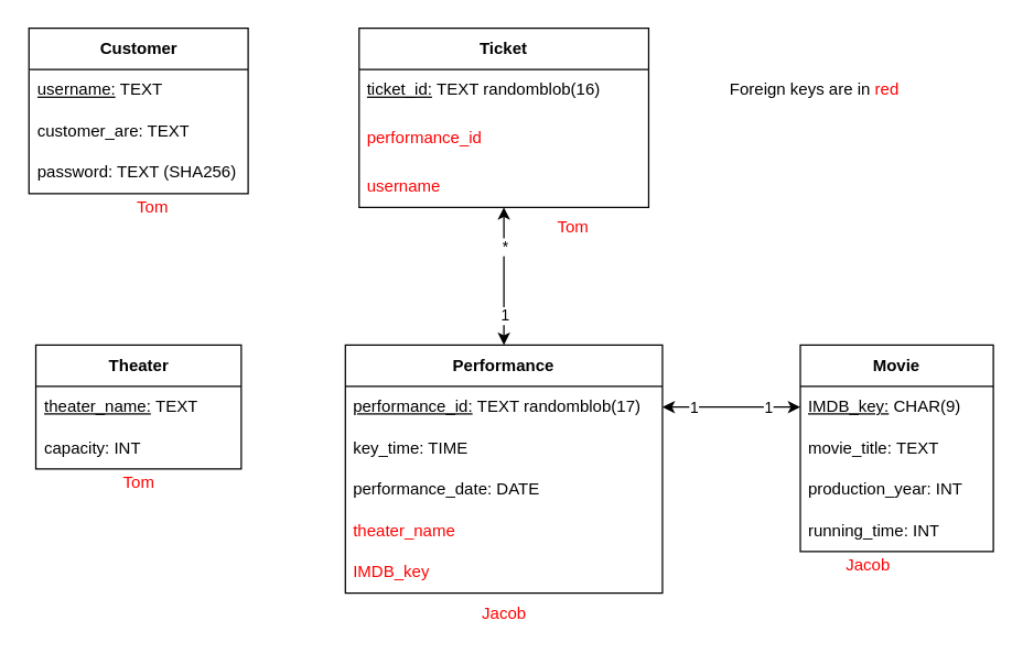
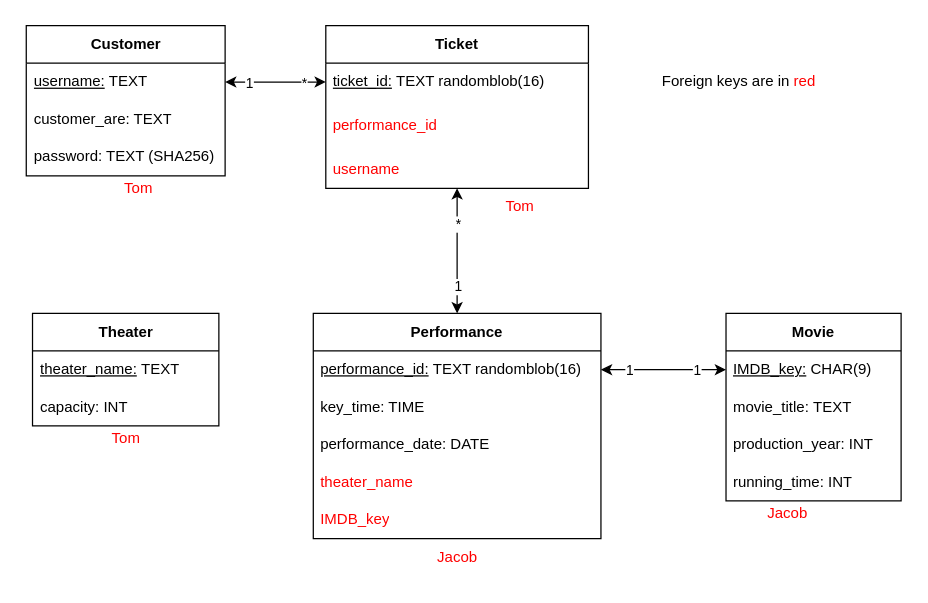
  <mxCell id="0" />
  <mxCell id="1" parent="0" />
  <mxCell id="2" value="Theater" style="swimlane;fontStyle=1;childLayout=stackLayout;horizontal=1;startSize=30;horizontalStack=0;resizeParent=1;resizeParentMax=0;resizeLast=0;collapsible=1;marginBottom=0;whiteSpace=wrap;html=1;" parent="1" vertex="1"><mxGeometry x="25.5" y="250" width="149" height="90" as="geometry" /></mxCell>
  <mxCell id="3" value="&lt;u&gt;theater_name:&lt;/u&gt;&amp;nbsp;TEXT" style="text;strokeColor=none;fillColor=none;align=left;verticalAlign=middle;spacingLeft=4;spacingRight=4;overflow=hidden;points=[[0,0.5],[1,0.5]];portConstraint=eastwest;rotatable=0;whiteSpace=wrap;html=1;" parent="2" vertex="1"><mxGeometry y="30" width="149" height="30" as="geometry" /></mxCell>
  <mxCell id="4" value="capacity: INT" style="text;strokeColor=none;fillColor=none;align=left;verticalAlign=middle;spacingLeft=4;spacingRight=4;overflow=hidden;points=[[0,0.5],[1,0.5]];portConstraint=eastwest;rotatable=0;whiteSpace=wrap;html=1;" parent="2" vertex="1"><mxGeometry y="60" width="149" height="30" as="geometry" /></mxCell>
  <mxCell id="5" value="Movie" style="swimlane;fontStyle=1;childLayout=stackLayout;horizontal=1;startSize=30;horizontalStack=0;resizeParent=1;resizeParentMax=0;resizeLast=0;collapsible=1;marginBottom=0;whiteSpace=wrap;html=1;" parent="1" vertex="1"><mxGeometry x="580" y="250" width="140" height="150" as="geometry" /></mxCell>
  <mxCell id="6" value="&lt;u&gt;IMDB_key:&lt;/u&gt; CHAR(9)" style="text;strokeColor=none;fillColor=none;align=left;verticalAlign=middle;spacingLeft=4;spacingRight=4;overflow=hidden;points=[[0,0.5],[1,0.5]];portConstraint=eastwest;rotatable=0;whiteSpace=wrap;html=1;" parent="5" vertex="1"><mxGeometry y="30" width="140" height="30" as="geometry" /></mxCell>
  <mxCell id="7" value="movie_title:&amp;nbsp;TEXT" style="text;strokeColor=none;fillColor=none;align=left;verticalAlign=middle;spacingLeft=4;spacingRight=4;overflow=hidden;points=[[0,0.5],[1,0.5]];portConstraint=eastwest;rotatable=0;whiteSpace=wrap;html=1;" parent="5" vertex="1"><mxGeometry y="60" width="140" height="30" as="geometry" /></mxCell>
  <mxCell id="8" value="production_year: INT" style="text;strokeColor=none;fillColor=none;align=left;verticalAlign=middle;spacingLeft=4;spacingRight=4;overflow=hidden;points=[[0,0.5],[1,0.5]];portConstraint=eastwest;rotatable=0;whiteSpace=wrap;html=1;" parent="5" vertex="1"><mxGeometry y="90" width="140" height="30" as="geometry" /></mxCell>
  <mxCell id="9" value="running_time: INT" style="text;strokeColor=none;fillColor=none;align=left;verticalAlign=middle;spacingLeft=4;spacingRight=4;overflow=hidden;points=[[0,0.5],[1,0.5]];portConstraint=eastwest;rotatable=0;whiteSpace=wrap;html=1;" parent="5" vertex="1"><mxGeometry y="120" width="140" height="30" as="geometry" /></mxCell>
  <mxCell id="10" value="Performance" style="swimlane;fontStyle=1;childLayout=stackLayout;horizontal=1;startSize=30;horizontalStack=0;resizeParent=1;resizeParentMax=0;resizeLast=0;collapsible=1;marginBottom=0;whiteSpace=wrap;html=1;" parent="1" vertex="1"><mxGeometry x="250" y="250" width="230" height="180" as="geometry" /></mxCell>
- <mxCell id="11" value="&lt;u&gt;performance_id:&lt;/u&gt;&amp;nbsp;TEXT randomblob(17)" style="text;strokeColor=none;fillColor=none;align=left;verticalAlign=middle;spacingLeft=4;spacingRight=4;overflow=hidden;points=[[0,0.5],[1,0.5]];portConstraint=eastwest;rotatable=0;whiteSpace=wrap;html=1;" parent="10" vertex="1"><mxGeometry y="30" width="230" height="30" as="geometry" /></mxCell>
+ <mxCell id="11" value="&lt;u&gt;performance_id:&lt;/u&gt;&amp;nbsp;TEXT randomblob(16)" style="text;strokeColor=none;fillColor=none;align=left;verticalAlign=middle;spacingLeft=4;spacingRight=4;overflow=hidden;points=[[0,0.5],[1,0.5]];portConstraint=eastwest;rotatable=0;whiteSpace=wrap;html=1;" parent="10" vertex="1"><mxGeometry y="30" width="230" height="30" as="geometry" /></mxCell>
  <mxCell id="12" value="key_time: TIME" style="text;strokeColor=none;fillColor=none;align=left;verticalAlign=middle;spacingLeft=4;spacingRight=4;overflow=hidden;points=[[0,0.5],[1,0.5]];portConstraint=eastwest;rotatable=0;whiteSpace=wrap;html=1;" parent="10" vertex="1"><mxGeometry y="60" width="230" height="30" as="geometry" /></mxCell>
  <mxCell id="13" value="performance_date: DATE" style="text;strokeColor=none;fillColor=none;align=left;verticalAlign=middle;spacingLeft=4;spacingRight=4;overflow=hidden;points=[[0,0.5],[1,0.5]];portConstraint=eastwest;rotatable=0;whiteSpace=wrap;html=1;" parent="10" vertex="1"><mxGeometry y="90" width="230" height="30" as="geometry" /></mxCell>
  <mxCell id="14" value="&lt;font color=&quot;#ff0000&quot;&gt;theater_name&lt;/font&gt;" style="text;strokeColor=none;fillColor=none;align=left;verticalAlign=middle;spacingLeft=4;spacingRight=4;overflow=hidden;points=[[0,0.5],[1,0.5]];portConstraint=eastwest;rotatable=0;whiteSpace=wrap;html=1;" parent="10" vertex="1"><mxGeometry y="120" width="230" height="30" as="geometry" /></mxCell>
  <mxCell id="15" value="&lt;font color=&quot;#ff0000&quot;&gt;IMDB_key&lt;/font&gt;" style="text;strokeColor=none;fillColor=none;align=left;verticalAlign=middle;spacingLeft=4;spacingRight=4;overflow=hidden;points=[[0,0.5],[1,0.5]];portConstraint=eastwest;rotatable=0;whiteSpace=wrap;html=1;" parent="10" vertex="1"><mxGeometry y="150" width="230" height="30" as="geometry" /></mxCell>
  <mxCell id="16" value="Customer" style="swimlane;fontStyle=1;childLayout=stackLayout;horizontal=1;startSize=30;horizontalStack=0;resizeParent=1;resizeParentMax=0;resizeLast=0;collapsible=1;marginBottom=0;whiteSpace=wrap;html=1;" parent="1" vertex="1"><mxGeometry x="20.5" y="20" width="159" height="120" as="geometry" /></mxCell>
  <mxCell id="17" value="&lt;u&gt;username:&lt;/u&gt;&amp;nbsp;TEXT" style="text;strokeColor=none;fillColor=none;align=left;verticalAlign=middle;spacingLeft=4;spacingRight=4;overflow=hidden;points=[[0,0.5],[1,0.5]];portConstraint=eastwest;rotatable=0;whiteSpace=wrap;html=1;" parent="16" vertex="1"><mxGeometry y="30" width="159" height="30" as="geometry" /></mxCell>
  <mxCell id="18" value="customer_are: TEXT" style="text;strokeColor=none;fillColor=none;align=left;verticalAlign=middle;spacingLeft=4;spacingRight=4;overflow=hidden;points=[[0,0.5],[1,0.5]];portConstraint=eastwest;rotatable=0;whiteSpace=wrap;html=1;" parent="16" vertex="1"><mxGeometry y="60" width="159" height="30" as="geometry" /></mxCell>
  <mxCell id="19" value="password: TEXT (SHA256)" style="text;strokeColor=none;fillColor=none;align=left;verticalAlign=middle;spacingLeft=4;spacingRight=4;overflow=hidden;points=[[0,0.5],[1,0.5]];portConstraint=eastwest;rotatable=0;whiteSpace=wrap;html=1;" parent="16" vertex="1"><mxGeometry y="90" width="159" height="30" as="geometry" /></mxCell>
  <mxCell id="20" value="Ticket" style="swimlane;fontStyle=1;childLayout=stackLayout;horizontal=1;startSize=30;horizontalStack=0;resizeParent=1;resizeParentMax=0;resizeLast=0;collapsible=1;marginBottom=0;whiteSpace=wrap;html=1;" parent="1" vertex="1"><mxGeometry x="260" y="20" width="210" height="130" as="geometry" /></mxCell>
  <mxCell id="21" value="&lt;u&gt;ticket_id:&lt;/u&gt;&amp;nbsp;TEXT randomblob(16)" style="text;strokeColor=none;fillColor=none;align=left;verticalAlign=middle;spacingLeft=4;spacingRight=4;overflow=hidden;points=[[0,0.5],[1,0.5]];portConstraint=eastwest;rotatable=0;whiteSpace=wrap;html=1;" parent="20" vertex="1"><mxGeometry y="30" width="210" height="30" as="geometry" /></mxCell>
  <mxCell id="22" value="&lt;font color=&quot;#ff0000&quot;&gt;performance_id&lt;/font&gt;" style="text;strokeColor=none;fillColor=none;align=left;verticalAlign=middle;spacingLeft=4;spacingRight=4;overflow=hidden;points=[[0,0.5],[1,0.5]];portConstraint=eastwest;rotatable=0;whiteSpace=wrap;html=1;" parent="20" vertex="1"><mxGeometry y="60" width="210" height="40" as="geometry" /></mxCell>
  <mxCell id="23" value="&lt;font color=&quot;#ff0000&quot;&gt;username&lt;/font&gt;" style="text;strokeColor=none;fillColor=none;align=left;verticalAlign=middle;spacingLeft=4;spacingRight=4;overflow=hidden;points=[[0,0.5],[1,0.5]];portConstraint=eastwest;rotatable=0;whiteSpace=wrap;html=1;" parent="20" vertex="1"><mxGeometry y="100" width="210" height="30" as="geometry" /></mxCell>
  <mxCell id="24" value="" style="endArrow=classic;startArrow=classic;html=1;rounded=0;exitX=0;exitY=0.5;exitDx=0;exitDy=0;" parent="1" source="6" edge="1"><mxGeometry width="50" height="50" relative="1" as="geometry"><mxPoint x="496" y="212.22" as="sourcePoint" /><mxPoint x="480" y="295" as="targetPoint" /></mxGeometry></mxCell>
  <mxCell id="25" value="1" style="edgeLabel;html=1;align=center;verticalAlign=middle;resizable=0;points=[];" parent="24" vertex="1" connectable="0"><mxGeometry x="-0.521" relative="1" as="geometry"><mxPoint as="offset" /></mxGeometry></mxCell>
  <mxCell id="26" value="1" style="edgeLabel;html=1;align=center;verticalAlign=middle;resizable=0;points=[];" parent="24" vertex="1" connectable="0"><mxGeometry x="0.553" relative="1" as="geometry"><mxPoint as="offset" /></mxGeometry></mxCell>
+ <mxCell id="27" value="" style="endArrow=classic;startArrow=classic;html=1;rounded=0;exitX=1;exitY=0.5;exitDx=0;exitDy=0;" parent="1" source="17" target="21" edge="1"><mxGeometry width="50" height="50" relative="1" as="geometry"><mxPoint x="210" y="120" as="sourcePoint" /><mxPoint x="280" y="120" as="targetPoint" /></mxGeometry></mxCell>
+ <mxCell id="28" value="1" style="edgeLabel;html=1;align=center;verticalAlign=middle;resizable=0;points=[];" parent="27" vertex="1" connectable="0"><mxGeometry x="-0.521" relative="1" as="geometry"><mxPoint as="offset" /></mxGeometry></mxCell>
+ <mxCell id="29" value="*" style="edgeLabel;html=1;align=center;verticalAlign=middle;resizable=0;points=[];" parent="27" vertex="1" connectable="0"><mxGeometry x="0.553" relative="1" as="geometry"><mxPoint as="offset" /></mxGeometry></mxCell>
  <mxCell id="30" value="" style="endArrow=classic;startArrow=classic;html=1;rounded=0;entryX=0.5;entryY=0;entryDx=0;entryDy=0;" parent="1" target="10" edge="1"><mxGeometry width="50" height="50" relative="1" as="geometry"><mxPoint x="365" y="150" as="sourcePoint" /><mxPoint x="430" y="305" as="targetPoint" /></mxGeometry></mxCell>
  <mxCell id="31" value="*" style="edgeLabel;html=1;align=center;verticalAlign=middle;resizable=0;points=[];" parent="30" vertex="1" connectable="0"><mxGeometry x="-0.521" relative="1" as="geometry"><mxPoint y="4" as="offset" /></mxGeometry></mxCell>
  <mxCell id="32" value="1" style="edgeLabel;html=1;align=center;verticalAlign=middle;resizable=0;points=[];" parent="30" vertex="1" connectable="0"><mxGeometry x="0.553" relative="1" as="geometry"><mxPoint as="offset" /></mxGeometry></mxCell>
  <mxCell id="33" value="Foreign keys are in &lt;font color=&quot;#ff0000&quot;&gt;red&lt;/font&gt;" style="text;html=1;align=center;verticalAlign=middle;resizable=0;points=[];autosize=1;strokeColor=none;fillColor=none;" parent="1" vertex="1"><mxGeometry x="515" y="50" width="150" height="30" as="geometry" /></mxCell>
  <mxCell id="34" value="Tom" style="text;html=1;align=center;verticalAlign=middle;resizable=0;points=[];autosize=1;strokeColor=none;fillColor=none;fontColor=#FF0000;" parent="1" vertex="1"><mxGeometry x="85" y="135" width="50" height="30" as="geometry" /></mxCell>
  <mxCell id="35" value="Tom" style="text;html=1;align=center;verticalAlign=middle;resizable=0;points=[];autosize=1;strokeColor=none;fillColor=none;fontColor=#FF0000;" parent="1" vertex="1"><mxGeometry x="390" y="150" width="50" height="30" as="geometry" /></mxCell>
  <mxCell id="36" value="Tom" style="text;html=1;align=center;verticalAlign=middle;resizable=0;points=[];autosize=1;strokeColor=none;fillColor=none;fontColor=#FF0000;" parent="1" vertex="1"><mxGeometry x="75" y="335" width="50" height="30" as="geometry" /></mxCell>
  <mxCell id="37" value="Jacob" style="text;html=1;align=center;verticalAlign=middle;resizable=0;points=[];autosize=1;strokeColor=none;fillColor=none;fontColor=#FF0000;" parent="1" vertex="1"><mxGeometry x="335" y="430" width="60" height="30" as="geometry" /></mxCell>
  <mxCell id="38" value="Jacob" style="text;html=1;align=center;verticalAlign=middle;resizable=0;points=[];autosize=1;strokeColor=none;fillColor=none;fontColor=#FF0000;" parent="1" vertex="1"><mxGeometry x="599" y="395" width="60" height="30" as="geometry" /></mxCell>
